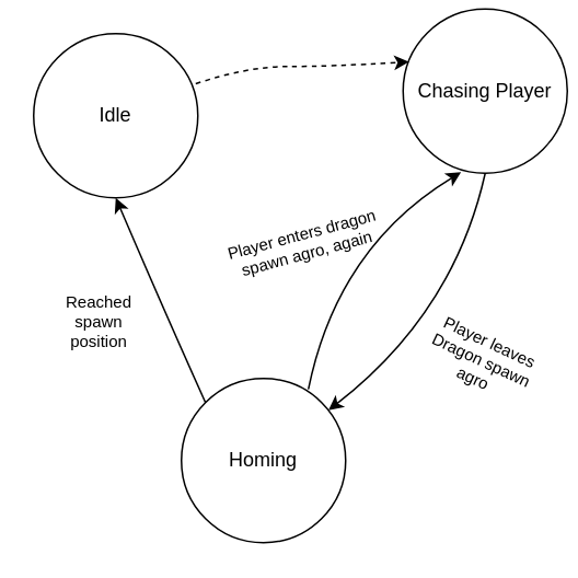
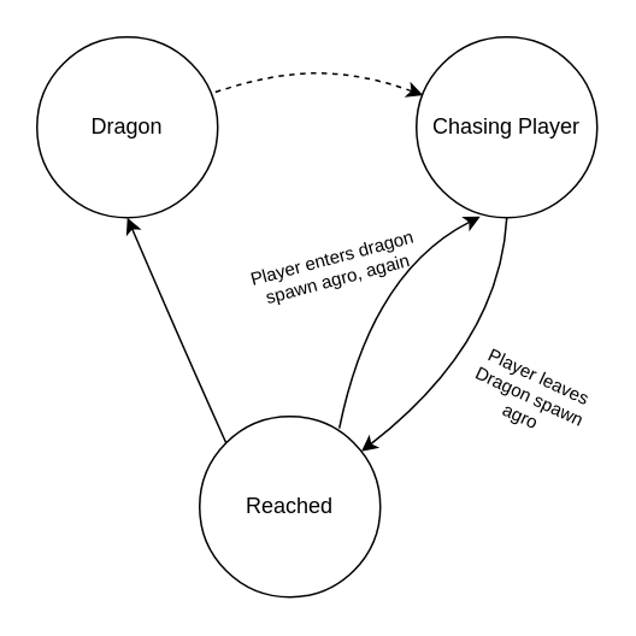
  <mxCell id="0" />
  <mxCell id="1" parent="0" />
- <mxCell id="2" value="Idle" style="ellipse;whiteSpace=wrap;html=1;" vertex="1" parent="1"><mxGeometry x="20" y="20" width="100" height="100" as="geometry" /></mxCell>
- <mxCell id="3" value="Chasing Player" style="ellipse;whiteSpace=wrap;html=1;" vertex="1" parent="1"><mxGeometry x="245" y="5" width="100" height="100" as="geometry" /></mxCell>
+ <mxCell id="2" value="Dragon" style="ellipse;whiteSpace=wrap;html=1;" vertex="1" parent="1"><mxGeometry x="20" y="20" width="100" height="100" as="geometry" /></mxCell>
+ <mxCell id="3" value="Chasing Player" style="ellipse;whiteSpace=wrap;html=1;" vertex="1" parent="1"><mxGeometry x="230" y="20" width="100" height="100" as="geometry" /></mxCell>
  <mxCell id="4" value="" style="curved=1;endArrow=classic;html=1;rounded=0;fontSize=10;exitX=0.987;exitY=0.305;exitDx=0;exitDy=0;entryX=0.036;entryY=0.322;entryDx=0;entryDy=0;entryPerimeter=0;exitPerimeter=0;dashed=1;" edge="1" parent="1" source="2" target="3"><mxGeometry width="50" height="50" relative="1" as="geometry"><mxPoint x="170" y="110" as="sourcePoint" /><mxPoint x="220" y="60" as="targetPoint" /><Array as="points"><mxPoint x="150" y="40" /><mxPoint x="200" y="40" /></Array></mxGeometry></mxCell>
- <mxCell id="5" value="Homing" style="ellipse;whiteSpace=wrap;html=1;" vertex="1" parent="1"><mxGeometry x="110" y="230" width="100" height="100" as="geometry" /></mxCell>
+ <mxCell id="5" value="Reached" style="ellipse;whiteSpace=wrap;html=1;" vertex="1" parent="1"><mxGeometry x="110" y="230" width="100" height="100" as="geometry" /></mxCell>
  <mxCell id="6" value="" style="curved=1;endArrow=classic;html=1;rounded=0;fontSize=10;exitX=0;exitY=0;exitDx=0;exitDy=0;entryX=0.5;entryY=1;entryDx=0;entryDy=0;" edge="1" parent="1" source="5" target="2"><mxGeometry width="50" height="50" relative="1" as="geometry"><mxPoint x="167.2" y="179.3" as="sourcePoint" /><mxPoint x="60" y="180" as="targetPoint" /><Array as="points"><mxPoint x="100" y="190" /></Array></mxGeometry></mxCell>
  <mxCell id="7" value="" style="curved=1;endArrow=classic;html=1;rounded=0;fontSize=10;exitX=0.773;exitY=0.066;exitDx=0;exitDy=0;entryX=0.353;entryY=0.994;entryDx=0;entryDy=0;exitPerimeter=0;entryPerimeter=0;" edge="1" parent="1" source="5" target="3"><mxGeometry width="50" height="50" relative="1" as="geometry"><mxPoint x="205.355" y="204.645" as="sourcePoint" /><mxPoint x="244.645" y="105.355" as="targetPoint" /><Array as="points"><mxPoint x="205" y="150" /></Array></mxGeometry></mxCell>
  <mxCell id="8" value="" style="curved=1;endArrow=classic;html=1;rounded=0;fontSize=10;exitX=0.5;exitY=1;exitDx=0;exitDy=0;" edge="1" parent="1" source="3" target="5"><mxGeometry width="50" height="50" relative="1" as="geometry"><mxPoint x="230.355" y="219.285" as="sourcePoint" /><mxPoint x="269.645" y="119.995" as="targetPoint" /><Array as="points"><mxPoint x="276" y="190" /></Array></mxGeometry></mxCell>
  <mxCell id="9" value="Player leaves Dragon spawn agro" style="text;html=1;strokeColor=none;fillColor=none;align=center;verticalAlign=middle;whiteSpace=wrap;rounded=0;glass=0;sketch=0;fontSize=10;rotation=25;" vertex="1" parent="1"><mxGeometry x="258.47" y="201.88" width="70" height="35" as="geometry" /></mxCell>
- <mxCell id="10" value="Reached spawn position" style="text;html=1;strokeColor=none;fillColor=none;align=center;verticalAlign=middle;whiteSpace=wrap;rounded=0;glass=0;sketch=0;fontSize=10;" vertex="1" parent="1"><mxGeometry x="30" y="180" width="60" height="30" as="geometry" /></mxCell>
  <mxCell id="11" value="Player enters dragon spawn agro, again" style="text;html=1;strokeColor=none;fillColor=none;align=center;verticalAlign=middle;whiteSpace=wrap;rounded=0;glass=0;sketch=0;fontSize=10;rotation=-15;" vertex="1" parent="1"><mxGeometry x="130" y="120" width="110" height="55" as="geometry" /></mxCell>
